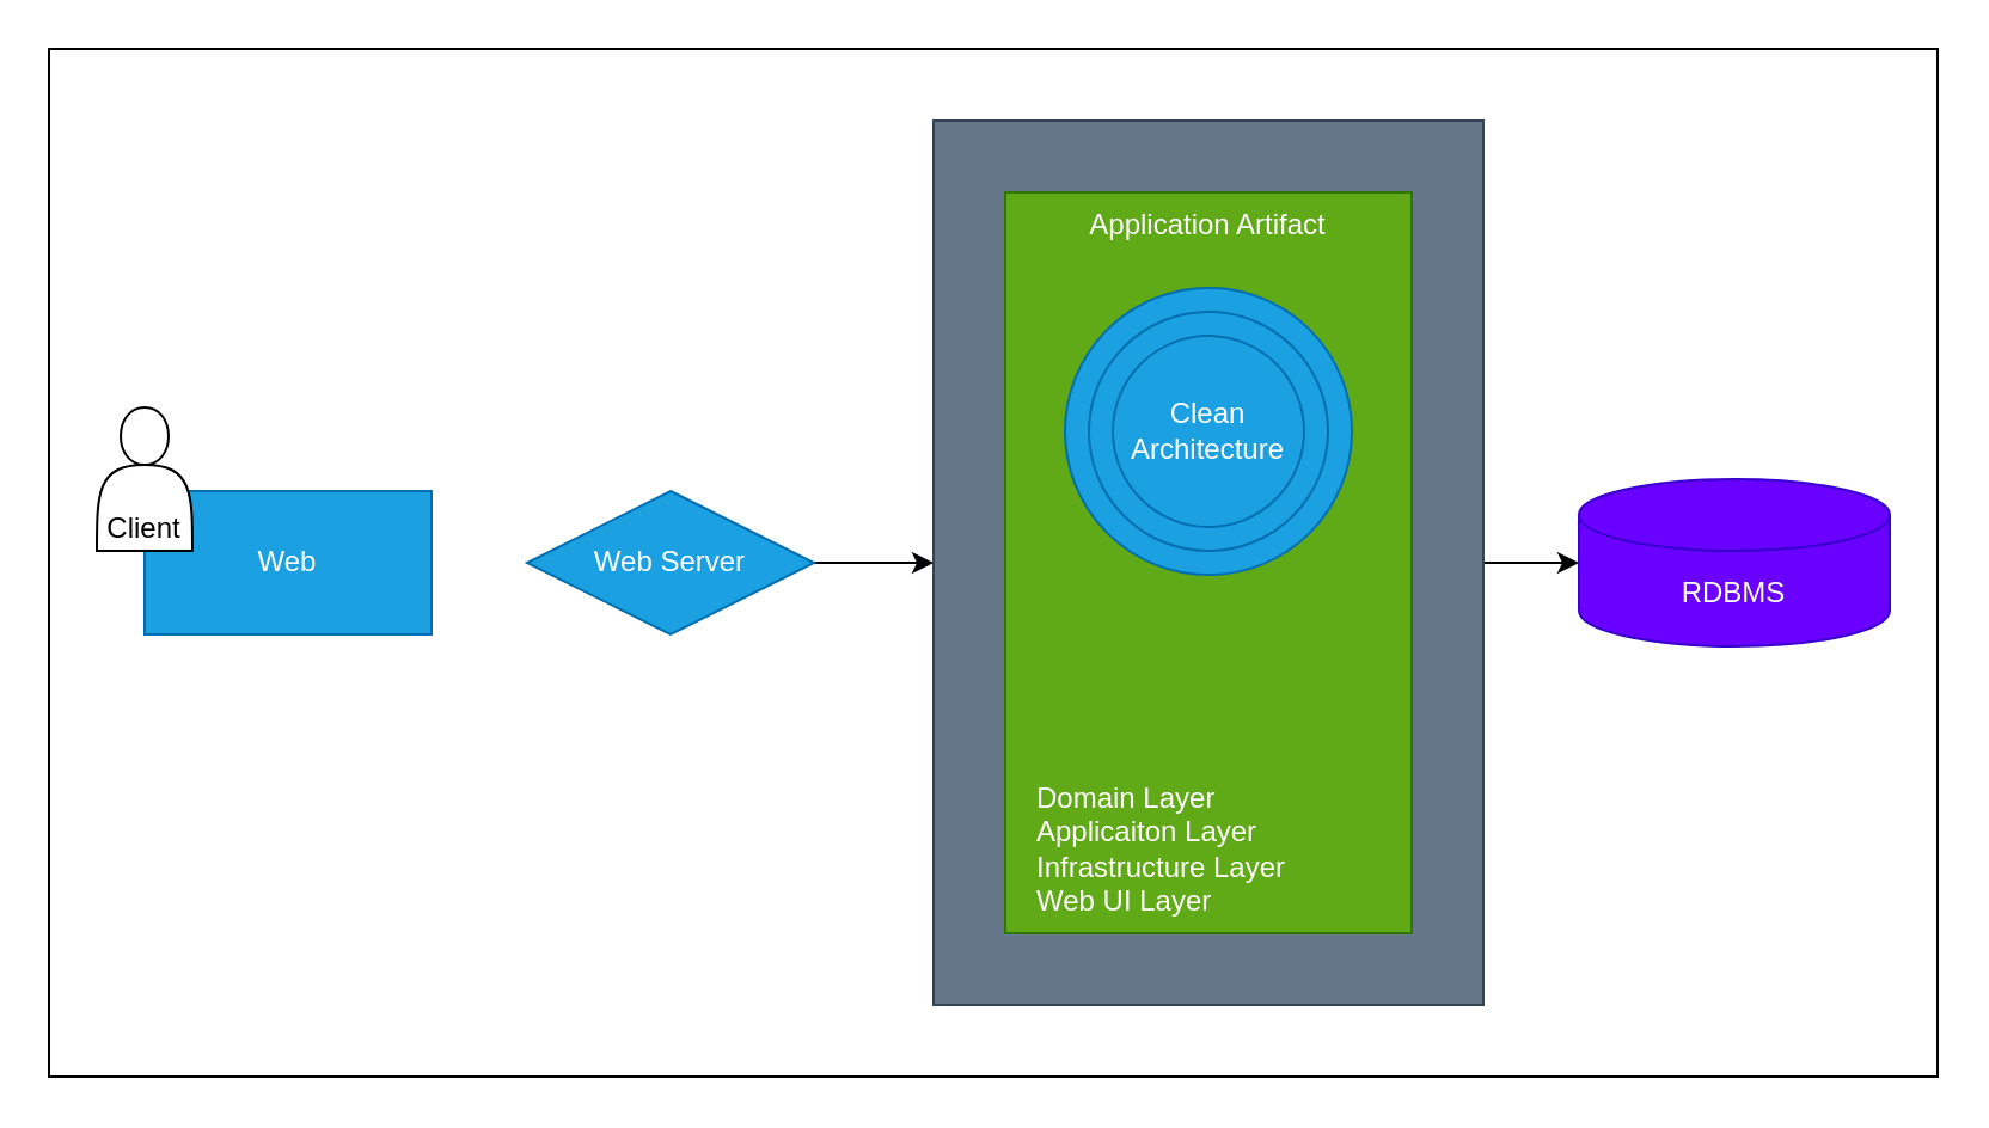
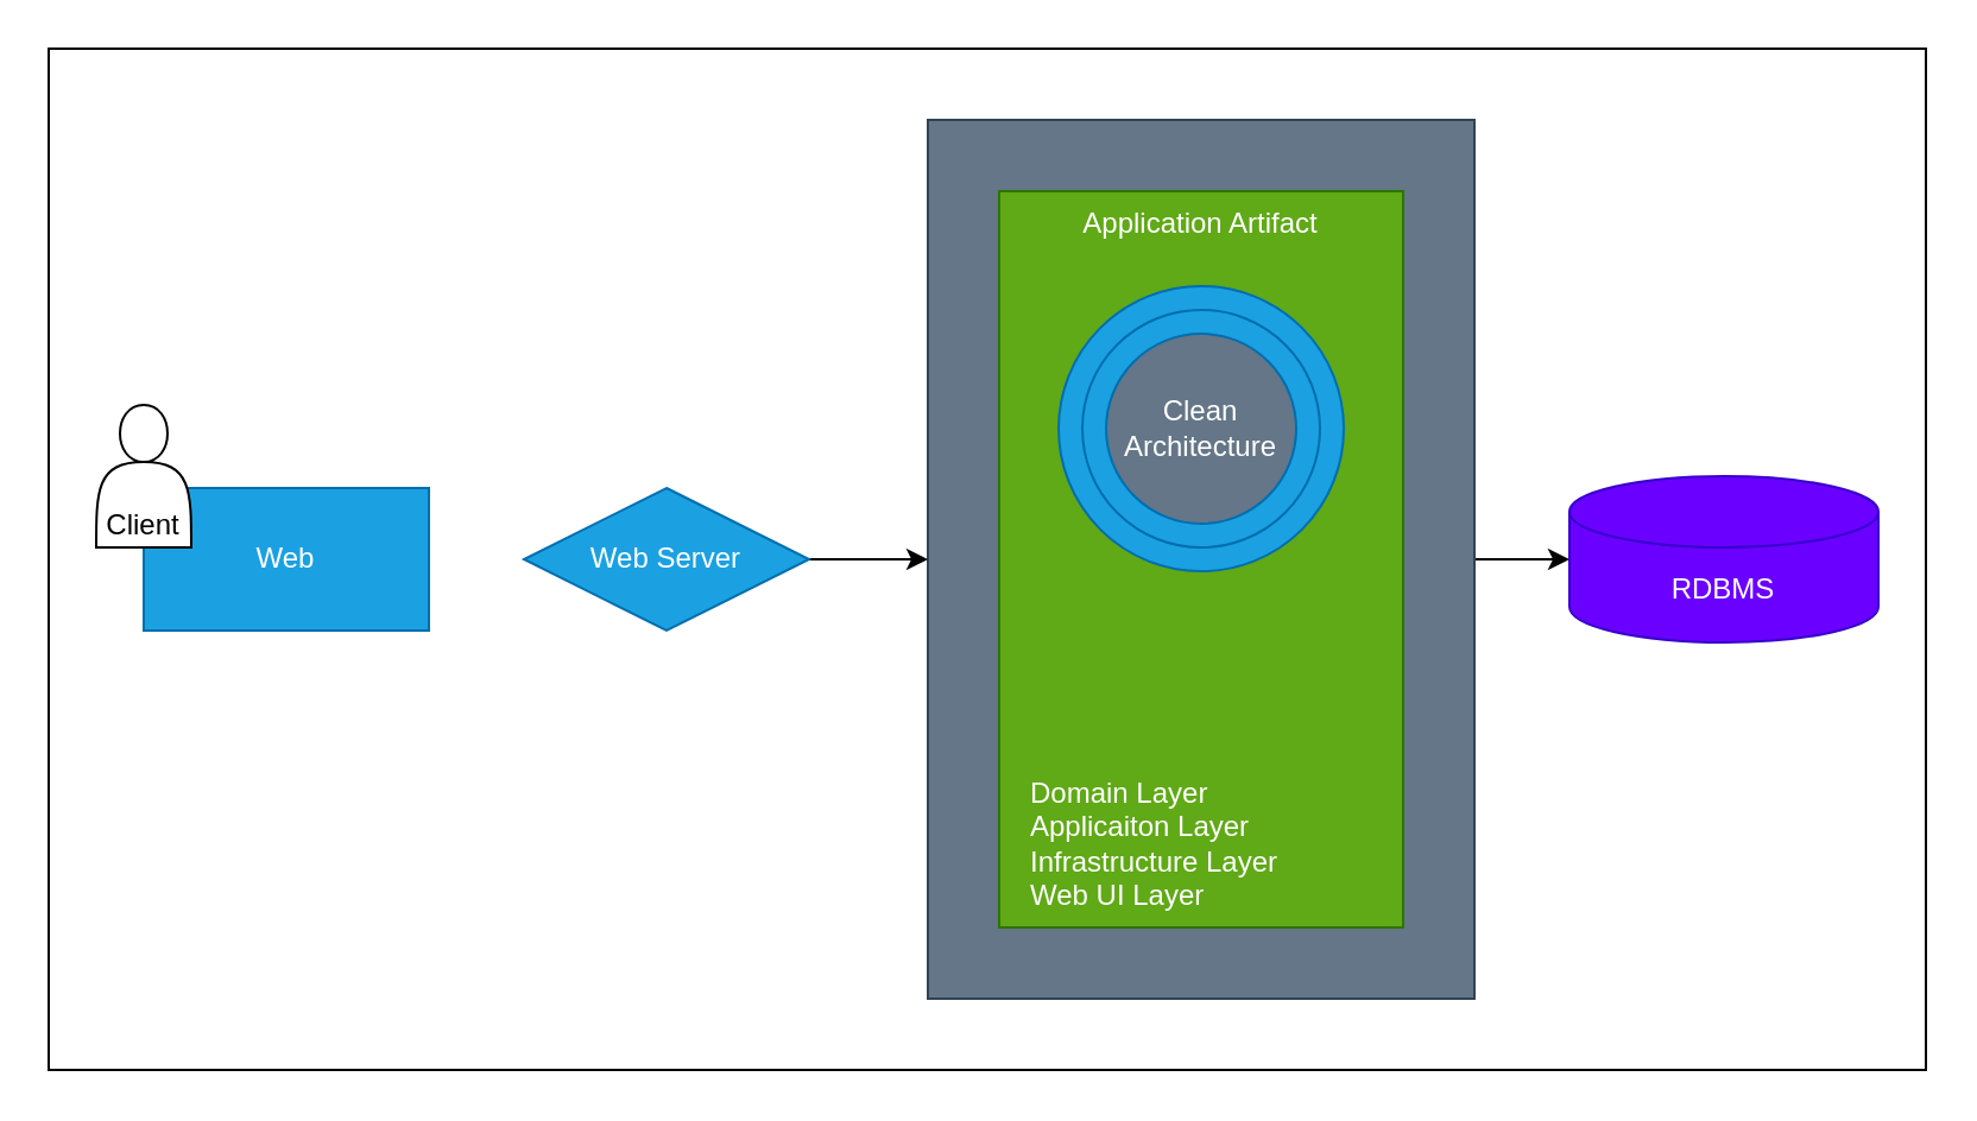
  <mxCell id="0" />
  <mxCell id="1" parent="0" />
  <mxCell id="2" value="" style="whiteSpace=wrap;html=1;" parent="1" vertex="1"><mxGeometry x="20" y="20" width="790" height="430" as="geometry" /></mxCell>
  <mxCell id="3" style="edgeStyle=none;html=1;entryX=0;entryY=0.5;entryDx=0;entryDy=0;entryPerimeter=0;" parent="1" source="4" target="6" edge="1"><mxGeometry relative="1" as="geometry" /></mxCell>
  <mxCell id="4" value="" style="whiteSpace=wrap;html=1;fillColor=#647687;fontColor=#ffffff;strokeColor=#314354;" parent="1" vertex="1"><mxGeometry x="390" y="50" width="230" height="370" as="geometry" /></mxCell>
  <mxCell id="5" value="Application Artifact" style="whiteSpace=wrap;html=1;verticalAlign=top;fillColor=#60a917;fontColor=#ffffff;strokeColor=#2D7600;" parent="1" vertex="1"><mxGeometry x="420" y="80" width="170" height="310" as="geometry" /></mxCell>
  <mxCell id="6" value="RDBMS" style="shape=cylinder3;whiteSpace=wrap;html=1;boundedLbl=1;backgroundOutline=1;size=15;fillColor=#6a00ff;fontColor=#ffffff;strokeColor=#3700CC;" parent="1" vertex="1"><mxGeometry x="660" y="200" width="130" height="70" as="geometry" /></mxCell>
  <mxCell id="7" style="edgeStyle=none;html=1;entryX=0;entryY=0.5;entryDx=0;entryDy=0;" parent="1" source="8" target="4" edge="1"><mxGeometry relative="1" as="geometry" /></mxCell>
  <mxCell id="8" value="Web Server" style="rhombus;whiteSpace=wrap;html=1;fillColor=#1ba1e2;fontColor=#ffffff;strokeColor=#006EAF;" parent="1" vertex="1"><mxGeometry x="220" y="205" width="120" height="60" as="geometry" /></mxCell>
  <mxCell id="9" value="Web" style="whiteSpace=wrap;html=1;fillColor=#1ba1e2;fontColor=#ffffff;strokeColor=#006EAF;" parent="1" vertex="1"><mxGeometry x="60" y="205" width="120" height="60" as="geometry" /></mxCell>
  <mxCell id="10" value="Client" style="shape=actor;whiteSpace=wrap;html=1;verticalAlign=bottom;" parent="1" vertex="1"><mxGeometry x="40" y="170" width="40" height="60" as="geometry" /></mxCell>
  <mxCell id="11" value="" style="group" vertex="1" connectable="0" parent="1"><mxGeometry x="445" y="120" width="120" height="120" as="geometry" /></mxCell>
  <mxCell id="12" value="" style="ellipse;whiteSpace=wrap;html=1;fillColor=#1ba1e2;fontColor=#ffffff;strokeColor=#006EAF;" vertex="1" parent="11"><mxGeometry width="120" height="120" as="geometry" /></mxCell>
  <mxCell id="13" value="" style="ellipse;whiteSpace=wrap;html=1;fillColor=#1ba1e2;fontColor=#ffffff;strokeColor=#006EAF;" vertex="1" parent="11"><mxGeometry x="10" y="10" width="100" height="100" as="geometry" /></mxCell>
- <mxCell id="14" value="Clean Architecture" style="ellipse;whiteSpace=wrap;html=1;fillColor=#1ba1e2;fontColor=#ffffff;strokeColor=#006EAF;" vertex="1" parent="11"><mxGeometry x="20" y="20" width="80" height="80" as="geometry" /></mxCell>
+ <mxCell id="14" value="Clean Architecture" style="ellipse;whiteSpace=wrap;html=1;fillColor=#647687;fontColor=#ffffff;strokeColor=#006EAF;" vertex="1" parent="11"><mxGeometry x="20" y="20" width="80" height="80" as="geometry" /></mxCell>
  <mxCell id="15" value="&lt;div style=&quot;text-align: left;&quot;&gt;&lt;span style=&quot;background-color: initial;&quot;&gt;Domain Layer&lt;/span&gt;&lt;/div&gt;&lt;div style=&quot;text-align: left;&quot;&gt;&lt;span style=&quot;background-color: initial;&quot;&gt;Applicaiton Layer&lt;/span&gt;&lt;/div&gt;&lt;div style=&quot;text-align: left;&quot;&gt;&lt;span style=&quot;background-color: initial;&quot;&gt;Infrastructure Layer&lt;/span&gt;&lt;/div&gt;&lt;div style=&quot;text-align: left;&quot;&gt;&lt;span style=&quot;background-color: initial;&quot;&gt;Web UI Layer&lt;/span&gt;&lt;/div&gt;" style="text;html=1;align=center;verticalAlign=middle;resizable=0;points=[];autosize=1;strokeColor=none;fillColor=none;fontColor=#FFFFFF;" vertex="1" parent="1"><mxGeometry x="420" y="320" width="130" height="70" as="geometry" /></mxCell>
